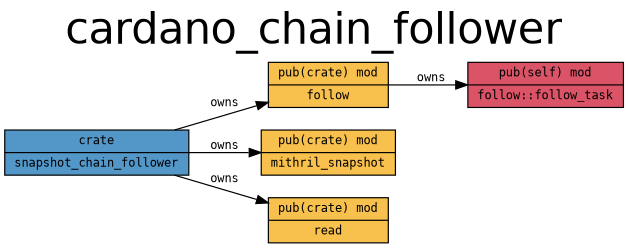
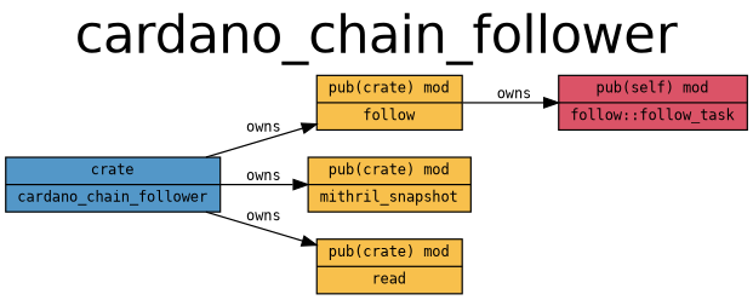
  digraph {
    fontname=Helvetica
    fontsize=36
    label=cardano_chain_follower
    labelloc=t
    rankdir=LR
    splines=line
    node [fillcolor="#f8c04c" fontname=monospace fontsize=10 shape=record style=filled]
    edge [color="#000000" constraint=true fontname=monospace fontsize=10 style=solid]
-   n1 [fillcolor="#5397c8" label="crate|snapshot_chain_follower"]
+   n1 [fillcolor="#5397c8" label="crate|cardano_chain_follower"]
    n2 [label="pub(crate) mod|follow"]
    n3 [label="pub(crate) mod|mithril_snapshot"]
    n4 [label="pub(crate) mod|read"]
    n5 [fillcolor="#db5367" label="pub(self) mod|follow::follow_task"]
    n1 -> n2 [label=owns]
    n1 -> n3 [label=owns]
    n1 -> n4 [label=owns]
    n2 -> n5 [label=owns]
  }
